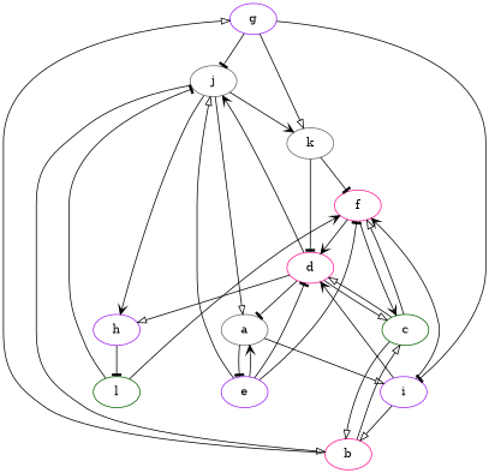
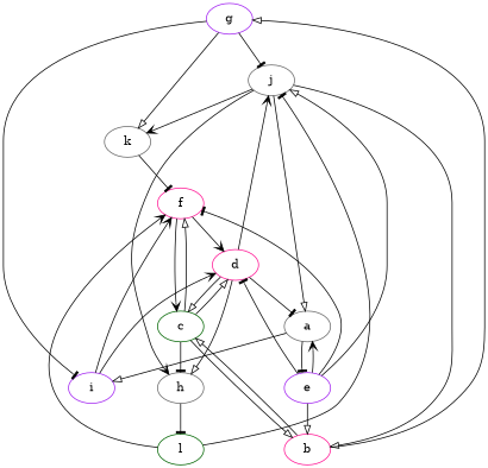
  digraph {
    node [color=gray40]
    edge [arrowhead=onormal]
    g [color=purple]
    j
    k
    i [color=purple]
    a
    b [color=deeppink]
-   h [color=purple]
+   h
    f [color=deeppink]
    d [color=deeppink]
    e [color=purple]
    c [color=darkgreen]
    l [color=darkgreen]
    g -> j [arrowhead=tee]
    g -> k
    g -> i [arrowhead=tee]
    j -> k [arrowhead=vee]
    j -> a
    j -> b
    j -> h [arrowhead=vee]
    k -> f [arrowhead=tee]
-   k -> d [arrowhead=tee]
-   i -> b
+   e -> b
    i -> f [arrowhead=vee]
    i -> d [arrowhead=vee]
    a -> i
    a -> e [arrowhead=tee]
    b -> g
    b -> c
    h -> l [arrowhead=tee]
    f -> d [arrowhead=vee]
    f -> c [arrowhead=vee]
    d -> j [arrowhead=vee]
    d -> a [arrowhead=tee]
    d -> h
    d -> c
    e -> j
    e -> a [arrowhead=vee]
    e -> f [arrowhead=tee]
    e -> d [arrowhead=tee]
    c -> b
+   c -> h [arrowhead=tee]
    c -> f
    c -> d
    l -> j [arrowhead=tee]
    l -> f [arrowhead=vee]
  }
